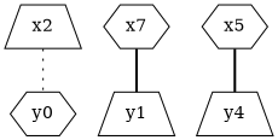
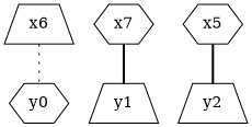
  strict graph {
    node [shape=hexagon]
    edge [style=bold]
    y0
-   x6 [shape=trapezium label=x2]
+   x6 [shape=trapezium]
    n3 [label=x7]
    y1 [shape=trapezium]
    n5 [label=x5]
-   y2 [shape=trapezium label=y4]
+   y2 [shape=trapezium]
    x6 -- y0 [style=dotted]
    n3 -- y1
    n5 -- y2
  }
